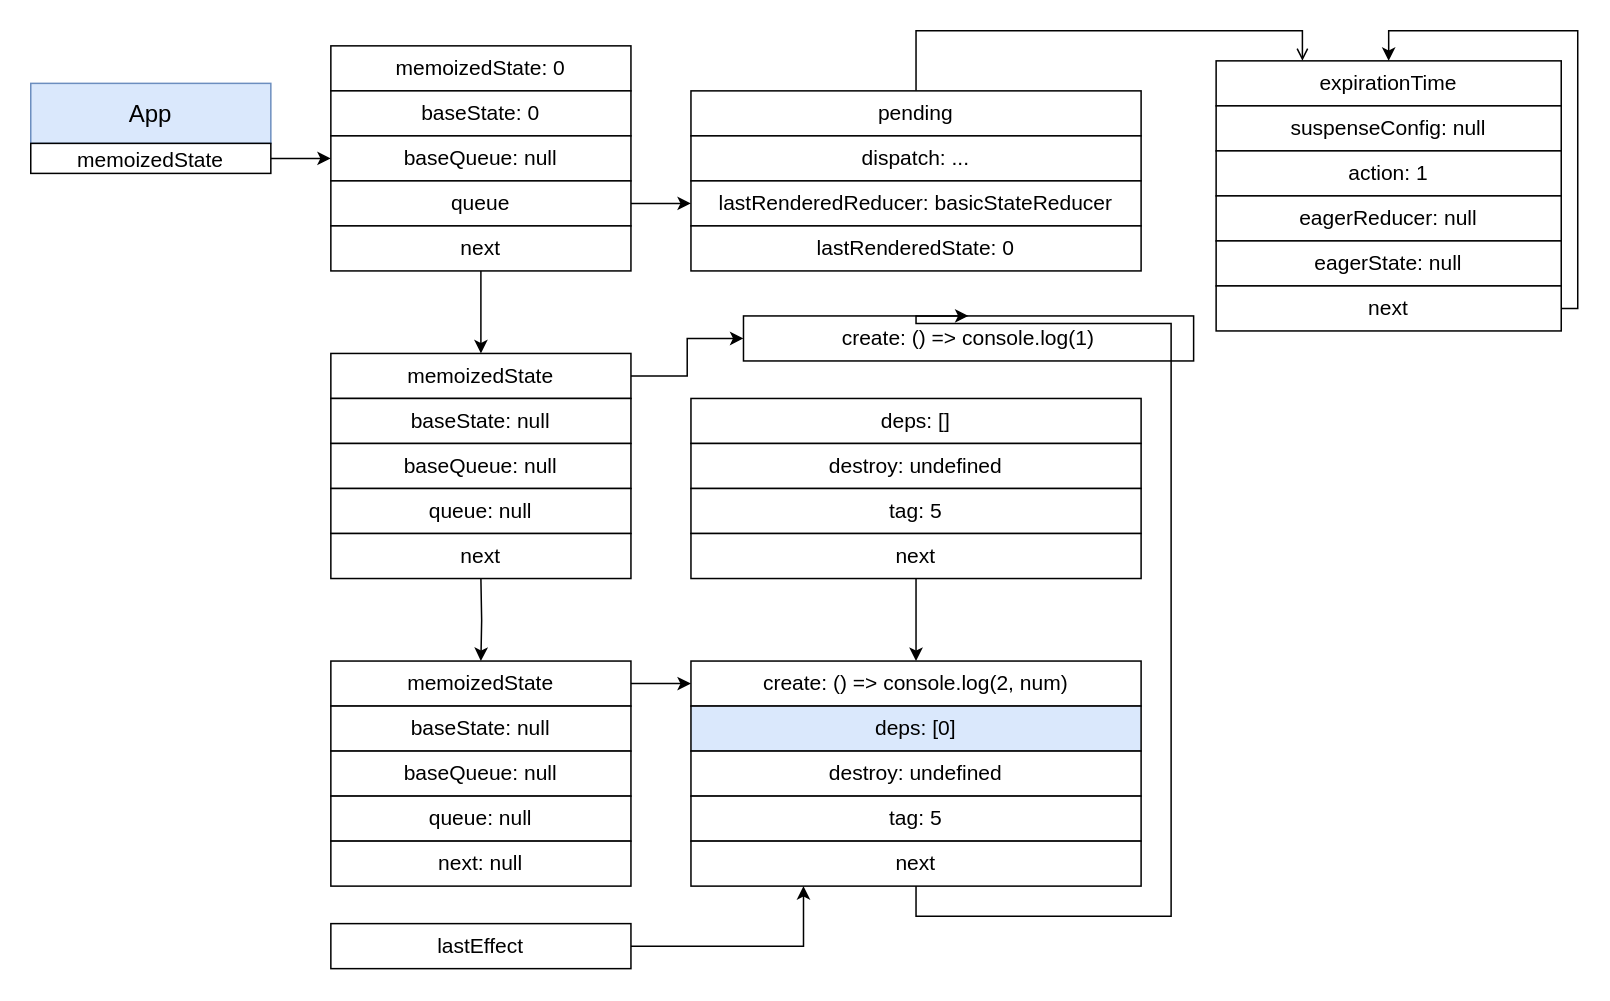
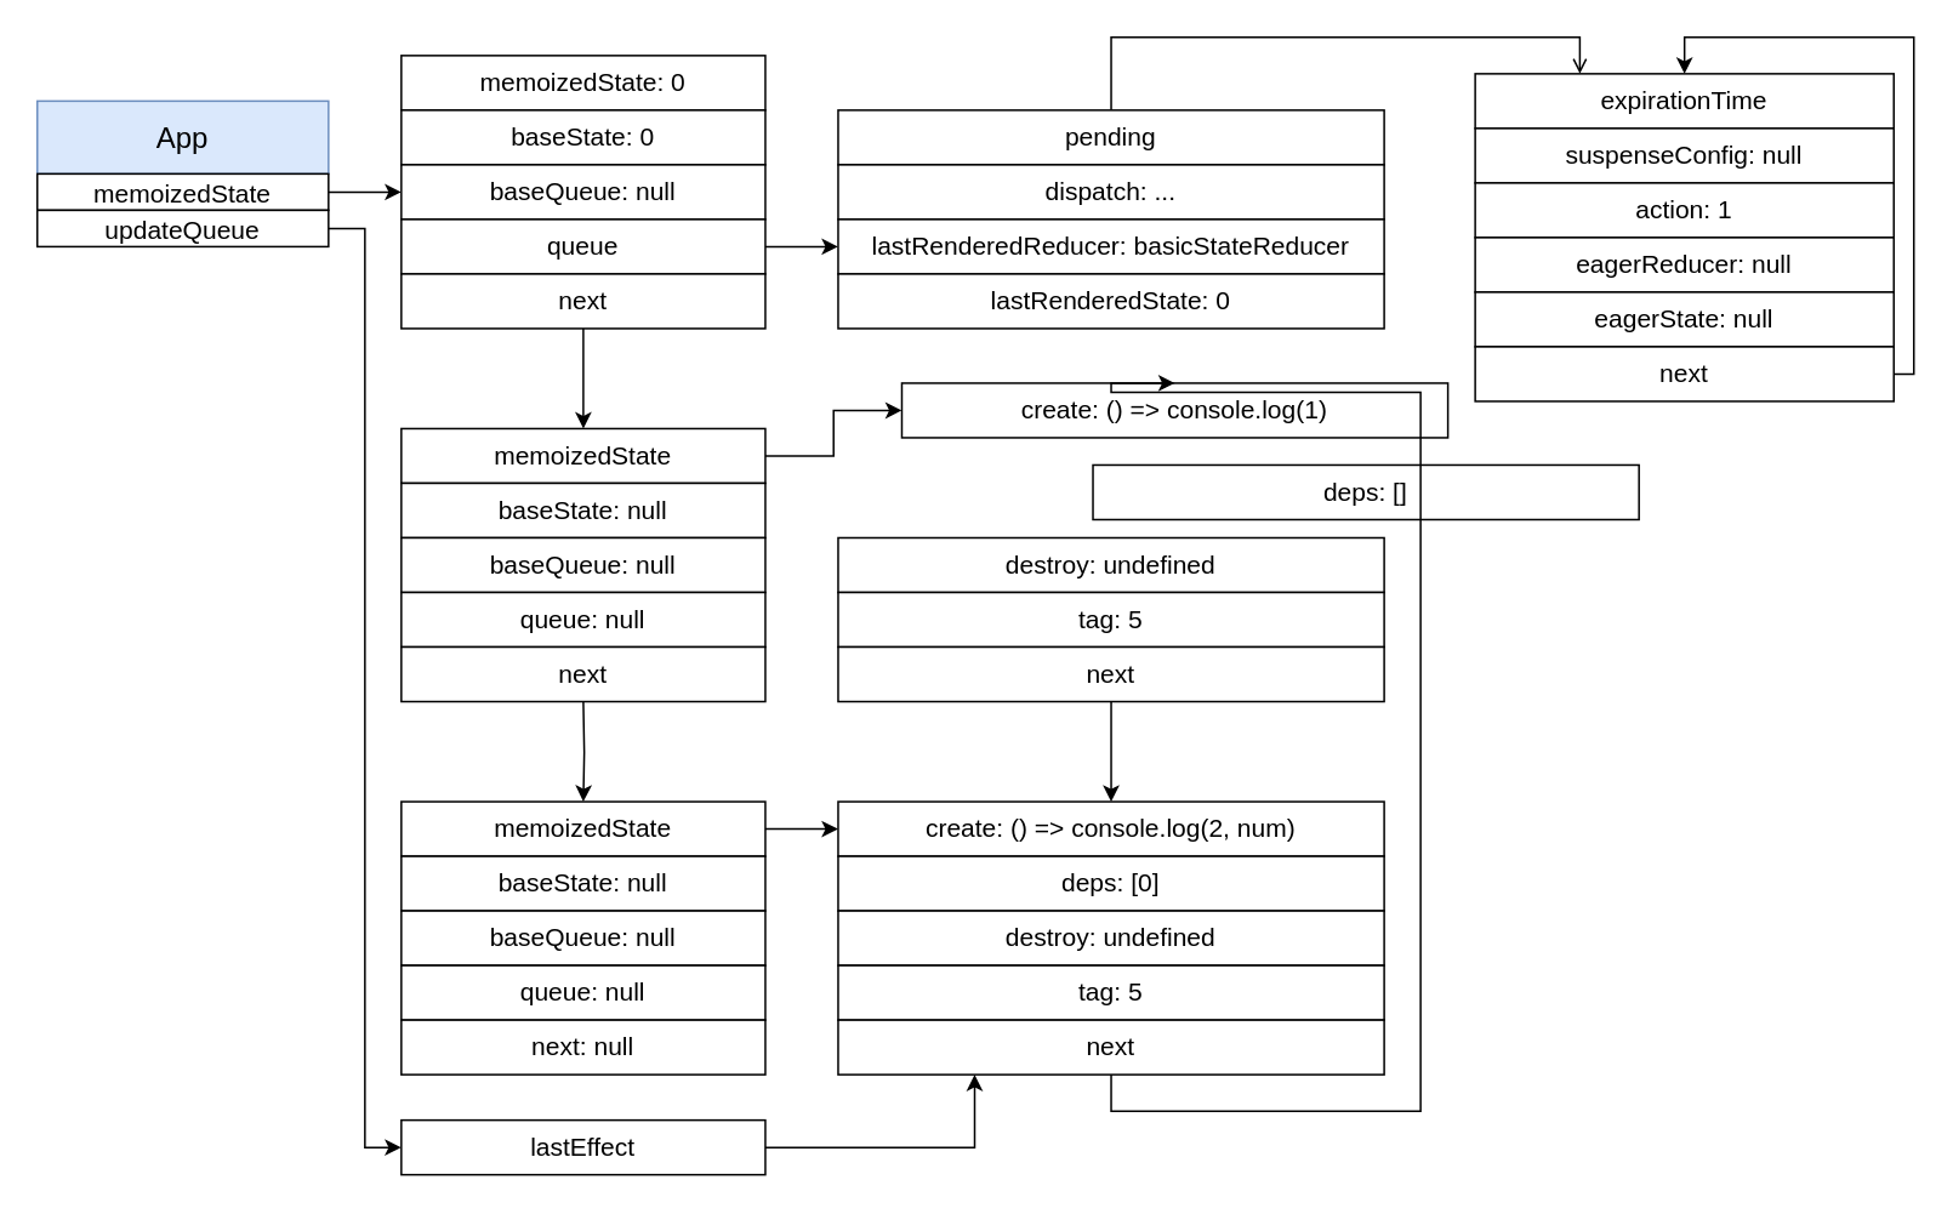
  <mxCell id="0" />
  <mxCell id="1" parent="0" />
  <mxCell id="2" value="App" style="rounded=0;whiteSpace=wrap;html=1;fontSize=16;fillColor=#dae8fc;strokeColor=#6c8ebf;" parent="1" vertex="1"><mxGeometry x="20" y="55" width="160" height="40" as="geometry" /></mxCell>
  <mxCell id="3" style="edgeStyle=orthogonalEdgeStyle;rounded=0;orthogonalLoop=1;jettySize=auto;html=1;exitX=1;exitY=0.5;exitDx=0;exitDy=0;fontSize=16;" parent="1" source="4" target="7" edge="1"><mxGeometry relative="1" as="geometry" /></mxCell>
  <mxCell id="4" value="&lt;font style=&quot;font-size: 14px&quot;&gt;memoizedState&lt;/font&gt;" style="rounded=0;whiteSpace=wrap;html=1;fontSize=16;" parent="1" vertex="1"><mxGeometry x="20" y="95" width="160" height="20" as="geometry" /></mxCell>
  <mxCell id="5" value="&lt;span style=&quot;font-size: 14px;&quot;&gt;memoizedState: 0&lt;/span&gt;" style="rounded=0;whiteSpace=wrap;html=1;fontSize=14;" parent="1" vertex="1"><mxGeometry x="220" y="30" width="200" height="30" as="geometry" /></mxCell>
  <mxCell id="6" value="baseState: 0" style="rounded=0;whiteSpace=wrap;html=1;fontSize=14;" parent="1" vertex="1"><mxGeometry x="220" y="60" width="200" height="30" as="geometry" /></mxCell>
  <mxCell id="7" value="baseQueue: null" style="rounded=0;whiteSpace=wrap;html=1;fontSize=14;" parent="1" vertex="1"><mxGeometry x="220" y="90" width="200" height="30" as="geometry" /></mxCell>
  <mxCell id="8" style="edgeStyle=orthogonalEdgeStyle;rounded=0;orthogonalLoop=1;jettySize=auto;html=1;exitX=1;exitY=0.5;exitDx=0;exitDy=0;fontSize=14;entryX=0;entryY=0.5;entryDx=0;entryDy=0;" parent="1" source="9" target="15" edge="1"><mxGeometry relative="1" as="geometry"><mxPoint x="570" y="135" as="targetPoint" /></mxGeometry></mxCell>
  <mxCell id="9" value="queue" style="rounded=0;whiteSpace=wrap;html=1;fontSize=14;" parent="1" vertex="1"><mxGeometry x="220" y="120" width="200" height="30" as="geometry" /></mxCell>
  <mxCell id="10" style="edgeStyle=orthogonalEdgeStyle;rounded=0;orthogonalLoop=1;jettySize=auto;html=1;exitX=0.5;exitY=1;exitDx=0;exitDy=0;entryX=0.5;entryY=0;entryDx=0;entryDy=0;fontSize=14;fontColor=#000000;" parent="1" source="11" target="18" edge="1"><mxGeometry relative="1" as="geometry" /></mxCell>
  <mxCell id="11" value="next" style="rounded=0;whiteSpace=wrap;html=1;fontSize=14;" parent="1" vertex="1"><mxGeometry x="220" y="150" width="200" height="30" as="geometry" /></mxCell>
  <mxCell id="12" style="edgeStyle=orthogonalEdgeStyle;rounded=0;orthogonalLoop=1;jettySize=auto;html=1;exitX=0.5;exitY=0;exitDx=0;exitDy=0;entryX=0.25;entryY=0;entryDx=0;entryDy=0;endArrow=open;" parent="1" source="13" target="46" edge="1"><mxGeometry relative="1" as="geometry" /></mxCell>
  <mxCell id="13" value="pending" style="rounded=0;whiteSpace=wrap;html=1;fontSize=14;" parent="1" vertex="1"><mxGeometry x="460" y="60" width="300" height="30" as="geometry" /></mxCell>
  <mxCell id="14" value="dispatch: ..." style="rounded=0;whiteSpace=wrap;html=1;fontSize=14;" parent="1" vertex="1"><mxGeometry x="460" y="90" width="300" height="30" as="geometry" /></mxCell>
  <mxCell id="15" value="&lt;font style=&quot;font-size: 14px;&quot;&gt;lastRenderedReducer:&amp;nbsp;&lt;span style=&quot;background-color: rgb(255, 255, 255); font-size: 14px;&quot;&gt;basicStateReducer&lt;/span&gt;&lt;/font&gt;" style="rounded=0;whiteSpace=wrap;html=1;fontSize=14;" parent="1" vertex="1"><mxGeometry x="460" y="120" width="300" height="30" as="geometry" /></mxCell>
  <mxCell id="16" value="lastRenderedState: 0" style="rounded=0;whiteSpace=wrap;html=1;fontSize=14;" parent="1" vertex="1"><mxGeometry x="460" y="150" width="300" height="30" as="geometry" /></mxCell>
  <mxCell id="17" style="edgeStyle=orthogonalEdgeStyle;rounded=0;orthogonalLoop=1;jettySize=auto;html=1;exitX=1;exitY=0.5;exitDx=0;exitDy=0;entryX=0;entryY=0.5;entryDx=0;entryDy=0;" parent="1" source="18" target="23" edge="1"><mxGeometry relative="1" as="geometry" /></mxCell>
  <mxCell id="18" value="&lt;span style=&quot;font-size: 14px&quot;&gt;memoizedState&lt;/span&gt;" style="rounded=0;whiteSpace=wrap;html=1;fontSize=14;" parent="1" vertex="1"><mxGeometry x="220" y="235" width="200" height="30" as="geometry" /></mxCell>
  <mxCell id="19" value="baseState: null" style="rounded=0;whiteSpace=wrap;html=1;fontSize=14;" parent="1" vertex="1"><mxGeometry x="220" y="265" width="200" height="30" as="geometry" /></mxCell>
  <mxCell id="20" value="baseQueue: null" style="rounded=0;whiteSpace=wrap;html=1;fontSize=14;" parent="1" vertex="1"><mxGeometry x="220" y="295" width="200" height="30" as="geometry" /></mxCell>
  <mxCell id="21" value="queue: null" style="rounded=0;whiteSpace=wrap;html=1;fontSize=14;" parent="1" vertex="1"><mxGeometry x="220" y="325" width="200" height="30" as="geometry" /></mxCell>
  <mxCell id="22" value="next" style="rounded=0;whiteSpace=wrap;html=1;fontSize=14;" parent="1" vertex="1"><mxGeometry x="220" y="355" width="200" height="30" as="geometry" /></mxCell>
  <mxCell id="23" value="create: () =&amp;gt; console.log(1)" style="rounded=0;whiteSpace=wrap;html=1;fontSize=14;" parent="1" vertex="1"><mxGeometry x="495" y="210" width="300" height="30" as="geometry" /></mxCell>
- <mxCell id="24" value="deps: []" style="rounded=0;whiteSpace=wrap;html=1;fontSize=14;" parent="1" vertex="1"><mxGeometry x="460" y="265" width="300" height="30" as="geometry" /></mxCell>
+ <mxCell id="24" value="deps: []" style="rounded=0;whiteSpace=wrap;html=1;fontSize=14;" parent="1" vertex="1"><mxGeometry x="600" y="255" width="300" height="30" as="geometry" /></mxCell>
  <mxCell id="25" value="destroy: undefined" style="rounded=0;whiteSpace=wrap;html=1;fontSize=14;" parent="1" vertex="1"><mxGeometry x="460" y="295" width="300" height="30" as="geometry" /></mxCell>
  <mxCell id="26" value="tag: 5" style="rounded=0;whiteSpace=wrap;html=1;fontSize=14;" parent="1" vertex="1"><mxGeometry x="460" y="325" width="300" height="30" as="geometry" /></mxCell>
  <mxCell id="27" style="edgeStyle=orthogonalEdgeStyle;rounded=0;orthogonalLoop=1;jettySize=auto;html=1;exitX=0.5;exitY=1;exitDx=0;exitDy=0;entryX=0.5;entryY=0;entryDx=0;entryDy=0;" parent="1" source="28" target="29" edge="1"><mxGeometry relative="1" as="geometry" /></mxCell>
  <mxCell id="28" value="next" style="rounded=0;whiteSpace=wrap;html=1;fontSize=14;" parent="1" vertex="1"><mxGeometry x="460" y="355" width="300" height="30" as="geometry" /></mxCell>
  <mxCell id="29" value="create: () =&amp;gt; console.log(2, num)" style="rounded=0;whiteSpace=wrap;html=1;fontSize=14;" parent="1" vertex="1"><mxGeometry x="460" y="440" width="300" height="30" as="geometry" /></mxCell>
- <mxCell id="30" value="deps: [0]" style="rounded=0;whiteSpace=wrap;html=1;fontSize=14;fillColor=#dae8fc;" parent="1" vertex="1"><mxGeometry x="460" y="470" width="300" height="30" as="geometry" /></mxCell>
+ <mxCell id="30" value="deps: [0]" style="rounded=0;whiteSpace=wrap;html=1;fontSize=14;" parent="1" vertex="1"><mxGeometry x="460" y="470" width="300" height="30" as="geometry" /></mxCell>
  <mxCell id="31" value="destroy: undefined" style="rounded=0;whiteSpace=wrap;html=1;fontSize=14;" parent="1" vertex="1"><mxGeometry x="460" y="500" width="300" height="30" as="geometry" /></mxCell>
  <mxCell id="32" value="tag: 5" style="rounded=0;whiteSpace=wrap;html=1;fontSize=14;" parent="1" vertex="1"><mxGeometry x="460" y="530" width="300" height="30" as="geometry" /></mxCell>
  <mxCell id="33" style="edgeStyle=orthogonalEdgeStyle;rounded=0;orthogonalLoop=1;jettySize=auto;html=1;exitX=0.5;exitY=1;exitDx=0;exitDy=0;entryX=0.5;entryY=0;entryDx=0;entryDy=0;" parent="1" source="34" target="23" edge="1"><mxGeometry relative="1" as="geometry"><Array as="points"><mxPoint x="610" y="610" /><mxPoint x="780" y="610" /><mxPoint x="780" y="215" /><mxPoint x="610" y="215" /></Array></mxGeometry></mxCell>
  <mxCell id="34" value="next" style="rounded=0;whiteSpace=wrap;html=1;fontSize=14;" parent="1" vertex="1"><mxGeometry x="460" y="560" width="300" height="30" as="geometry" /></mxCell>
+ <mxCell id="35" style="edgeStyle=orthogonalEdgeStyle;rounded=0;orthogonalLoop=1;jettySize=auto;html=1;exitX=1;exitY=0.5;exitDx=0;exitDy=0;entryX=0;entryY=0.5;entryDx=0;entryDy=0;" parent="1" source="36" target="38" edge="1"><mxGeometry relative="1" as="geometry" /></mxCell>
+ <mxCell id="36" value="&lt;font style=&quot;font-size: 14px&quot;&gt;updateQueue&lt;/font&gt;" style="rounded=0;whiteSpace=wrap;html=1;fontSize=16;" parent="1" vertex="1"><mxGeometry x="20" y="115" width="160" height="20" as="geometry" /></mxCell>
  <mxCell id="37" style="edgeStyle=orthogonalEdgeStyle;rounded=0;orthogonalLoop=1;jettySize=auto;html=1;exitX=1;exitY=0.5;exitDx=0;exitDy=0;entryX=0.25;entryY=1;entryDx=0;entryDy=0;" parent="1" source="38" target="34" edge="1"><mxGeometry relative="1" as="geometry" /></mxCell>
  <mxCell id="38" value="lastEffect" style="rounded=0;whiteSpace=wrap;html=1;fontSize=14;" parent="1" vertex="1"><mxGeometry x="220" y="615" width="200" height="30" as="geometry" /></mxCell>
  <mxCell id="39" style="edgeStyle=orthogonalEdgeStyle;rounded=0;orthogonalLoop=1;jettySize=auto;html=1;exitX=0.5;exitY=1;exitDx=0;exitDy=0;entryX=0.5;entryY=0;entryDx=0;entryDy=0;fontSize=14;fontColor=#000000;" parent="1" target="40" edge="1"><mxGeometry relative="1" as="geometry"><mxPoint x="320" y="385" as="sourcePoint" /></mxGeometry></mxCell>
  <mxCell id="40" value="&lt;span style=&quot;font-size: 14px&quot;&gt;memoizedState&lt;/span&gt;" style="rounded=0;whiteSpace=wrap;html=1;fontSize=14;" parent="1" vertex="1"><mxGeometry x="220" y="440" width="200" height="30" as="geometry" /></mxCell>
  <mxCell id="41" value="baseState: null" style="rounded=0;whiteSpace=wrap;html=1;fontSize=14;" parent="1" vertex="1"><mxGeometry x="220" y="470" width="200" height="30" as="geometry" /></mxCell>
  <mxCell id="42" value="baseQueue: null" style="rounded=0;whiteSpace=wrap;html=1;fontSize=14;" parent="1" vertex="1"><mxGeometry x="220" y="500" width="200" height="30" as="geometry" /></mxCell>
  <mxCell id="43" value="queue: null" style="rounded=0;whiteSpace=wrap;html=1;fontSize=14;" parent="1" vertex="1"><mxGeometry x="220" y="530" width="200" height="30" as="geometry" /></mxCell>
  <mxCell id="44" style="edgeStyle=orthogonalEdgeStyle;rounded=0;orthogonalLoop=1;jettySize=auto;html=1;exitX=1;exitY=0.5;exitDx=0;exitDy=0;entryX=0;entryY=0.5;entryDx=0;entryDy=0;" parent="1" source="40" target="29" edge="1"><mxGeometry relative="1" as="geometry" /></mxCell>
  <mxCell id="45" value="next: null" style="rounded=0;whiteSpace=wrap;html=1;fontSize=14;" parent="1" vertex="1"><mxGeometry x="220" y="560" width="200" height="30" as="geometry" /></mxCell>
  <mxCell id="46" value="&lt;div&gt;expirationTime&lt;/div&gt;" style="rounded=0;whiteSpace=wrap;html=1;fontSize=14;" parent="1" vertex="1"><mxGeometry x="810" y="40" width="230" height="30" as="geometry" /></mxCell>
  <mxCell id="47" value="&lt;div&gt;suspenseConfig: null&lt;/div&gt;" style="rounded=0;whiteSpace=wrap;html=1;fontSize=14;" parent="1" vertex="1"><mxGeometry x="810" y="70" width="230" height="30" as="geometry" /></mxCell>
  <mxCell id="48" value="action: 1" style="rounded=0;whiteSpace=wrap;html=1;fontSize=14;" parent="1" vertex="1"><mxGeometry x="810" y="100" width="230" height="30" as="geometry" /></mxCell>
  <mxCell id="49" value="eagerReducer: &lt;span style=&quot;background-color: rgb(255 , 255 , 255)&quot;&gt;null&lt;/span&gt;" style="rounded=0;whiteSpace=wrap;html=1;fontSize=14;" parent="1" vertex="1"><mxGeometry x="810" y="130" width="230" height="30" as="geometry" /></mxCell>
  <mxCell id="50" value="&lt;span style=&quot;font-family: &amp;#34;helvetica&amp;#34;&quot;&gt;eagerState: null&lt;/span&gt;" style="rounded=0;whiteSpace=wrap;html=1;fontSize=14;" parent="1" vertex="1"><mxGeometry x="810" y="160" width="230" height="30" as="geometry" /></mxCell>
  <mxCell id="51" style="edgeStyle=orthogonalEdgeStyle;rounded=0;orthogonalLoop=1;jettySize=auto;html=1;exitX=1;exitY=0.5;exitDx=0;exitDy=0;entryX=0.5;entryY=0;entryDx=0;entryDy=0;" parent="1" source="52" target="46" edge="1"><mxGeometry relative="1" as="geometry"><Array as="points"><mxPoint x="1051" y="205" /><mxPoint x="1051" y="20" /><mxPoint x="925" y="20" /></Array><mxPoint x="1128.5" y="40" as="targetPoint" /></mxGeometry></mxCell>
  <mxCell id="52" value="next" style="rounded=0;whiteSpace=wrap;html=1;fontSize=14;" parent="1" vertex="1"><mxGeometry x="810" y="190" width="230" height="30" as="geometry" /></mxCell>
